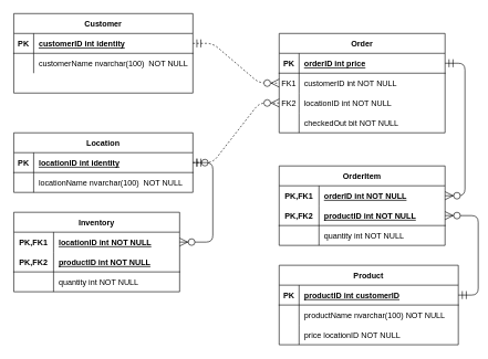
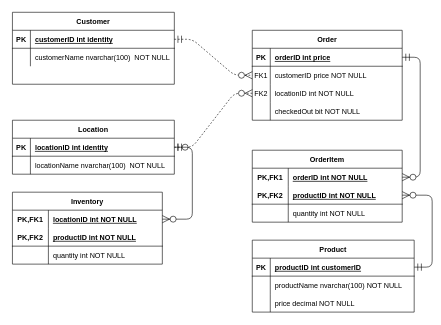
  <mxCell id="0" />
  <mxCell id="1" parent="0" />
  <mxCell id="2" value="Order" style="shape=table;startSize=30;container=1;collapsible=1;childLayout=tableLayout;fixedRows=1;rowLines=0;fontStyle=1;align=center;resizeLast=1;" parent="1" vertex="1"><mxGeometry x="420" y="50" width="250" height="150" as="geometry" /></mxCell>
  <mxCell id="3" value="" style="shape=partialRectangle;collapsible=0;dropTarget=0;pointerEvents=0;fillColor=none;points=[[0,0.5],[1,0.5]];portConstraint=eastwest;top=0;left=0;right=0;bottom=1;" parent="2" vertex="1"><mxGeometry y="30" width="250" height="30" as="geometry" /></mxCell>
  <mxCell id="4" value="PK" style="shape=partialRectangle;overflow=hidden;connectable=0;fillColor=none;top=0;left=0;bottom=0;right=0;fontStyle=1;" parent="3" vertex="1"><mxGeometry width="30" height="30" as="geometry" /></mxCell>
  <mxCell id="5" value="orderID int price" style="shape=partialRectangle;overflow=hidden;connectable=0;fillColor=none;top=0;left=0;bottom=0;right=0;align=left;spacingLeft=6;fontStyle=5;" parent="3" vertex="1"><mxGeometry x="30" width="220" height="30" as="geometry" /></mxCell>
  <mxCell id="6" value="" style="shape=partialRectangle;collapsible=0;dropTarget=0;pointerEvents=0;fillColor=none;points=[[0,0.5],[1,0.5]];portConstraint=eastwest;top=0;left=0;right=0;bottom=0;" parent="2" vertex="1"><mxGeometry y="60" width="250" height="30" as="geometry" /></mxCell>
  <mxCell id="7" value="FK1" style="shape=partialRectangle;overflow=hidden;connectable=0;fillColor=none;top=0;left=0;bottom=0;right=0;" parent="6" vertex="1"><mxGeometry width="30" height="30" as="geometry" /></mxCell>
- <mxCell id="8" value="customerID int NOT NULL" style="shape=partialRectangle;overflow=hidden;connectable=0;fillColor=none;top=0;left=0;bottom=0;right=0;align=left;spacingLeft=6;" parent="6" vertex="1"><mxGeometry x="30" width="220" height="30" as="geometry" /></mxCell>
+ <mxCell id="8" value="customerID price NOT NULL" style="shape=partialRectangle;overflow=hidden;connectable=0;fillColor=none;top=0;left=0;bottom=0;right=0;align=left;spacingLeft=6;" parent="6" vertex="1"><mxGeometry x="30" width="220" height="30" as="geometry" /></mxCell>
  <mxCell id="9" value="" style="shape=partialRectangle;collapsible=0;dropTarget=0;pointerEvents=0;fillColor=none;points=[[0,0.5],[1,0.5]];portConstraint=eastwest;top=0;left=0;right=0;bottom=0;" parent="2" vertex="1"><mxGeometry y="90" width="250" height="30" as="geometry" /></mxCell>
  <mxCell id="10" value="FK2" style="shape=partialRectangle;overflow=hidden;connectable=0;fillColor=none;top=0;left=0;bottom=0;right=0;" parent="9" vertex="1"><mxGeometry width="30" height="30" as="geometry" /></mxCell>
  <mxCell id="11" value="locationID int NOT NULL" style="shape=partialRectangle;overflow=hidden;connectable=0;fillColor=none;top=0;left=0;bottom=0;right=0;align=left;spacingLeft=6;" parent="9" vertex="1"><mxGeometry x="30" width="220" height="30" as="geometry" /></mxCell>
  <mxCell id="12" value="" style="shape=partialRectangle;collapsible=0;dropTarget=0;pointerEvents=0;fillColor=none;points=[[0,0.5],[1,0.5]];portConstraint=eastwest;top=0;left=0;right=0;bottom=0;" parent="2" vertex="1"><mxGeometry y="120" width="250" height="30" as="geometry" /></mxCell>
  <mxCell id="13" value="" style="shape=partialRectangle;overflow=hidden;connectable=0;fillColor=none;top=0;left=0;bottom=0;right=0;" parent="12" vertex="1"><mxGeometry width="30" height="30" as="geometry" /></mxCell>
  <mxCell id="14" value="checkedOut bit NOT NULL" style="shape=partialRectangle;overflow=hidden;connectable=0;fillColor=none;top=0;left=0;bottom=0;right=0;align=left;spacingLeft=6;" parent="12" vertex="1"><mxGeometry x="30" width="220" height="30" as="geometry" /></mxCell>
  <mxCell id="15" value="Customer" style="shape=table;startSize=30;container=1;collapsible=1;childLayout=tableLayout;fixedRows=1;rowLines=0;fontStyle=1;align=center;resizeLast=1;" parent="1" vertex="1"><mxGeometry x="20" y="20" width="270" height="120" as="geometry" /></mxCell>
  <mxCell id="16" value="" style="shape=partialRectangle;collapsible=0;dropTarget=0;pointerEvents=0;fillColor=none;points=[[0,0.5],[1,0.5]];portConstraint=eastwest;top=0;left=0;right=0;bottom=1;" parent="15" vertex="1"><mxGeometry y="30" width="270" height="30" as="geometry" /></mxCell>
  <mxCell id="17" value="PK" style="shape=partialRectangle;overflow=hidden;connectable=0;fillColor=none;top=0;left=0;bottom=0;right=0;fontStyle=1;" parent="16" vertex="1"><mxGeometry width="30" height="30" as="geometry" /></mxCell>
  <mxCell id="18" value="customerID int identity" style="shape=partialRectangle;overflow=hidden;connectable=0;fillColor=none;top=0;left=0;bottom=0;right=0;align=left;spacingLeft=6;fontStyle=5;" parent="16" vertex="1"><mxGeometry x="30" width="240" height="30" as="geometry" /></mxCell>
  <mxCell id="19" value="" style="shape=partialRectangle;collapsible=0;dropTarget=0;pointerEvents=0;fillColor=none;points=[[0,0.5],[1,0.5]];portConstraint=eastwest;top=0;left=0;right=0;bottom=0;" parent="15" vertex="1"><mxGeometry y="60" width="270" height="30" as="geometry" /></mxCell>
  <mxCell id="20" value="" style="shape=partialRectangle;overflow=hidden;connectable=0;fillColor=none;top=0;left=0;bottom=0;right=0;" parent="19" vertex="1"><mxGeometry width="30" height="30" as="geometry" /></mxCell>
  <mxCell id="21" value="customerName nvarchar(100)  NOT NULL" style="shape=partialRectangle;overflow=hidden;connectable=0;fillColor=none;top=0;left=0;bottom=0;right=0;align=left;spacingLeft=6;" parent="19" vertex="1"><mxGeometry x="30" width="240" height="30" as="geometry" /></mxCell>
  <mxCell id="22" value="" style="shape=partialRectangle;collapsible=0;dropTarget=0;pointerEvents=0;fillColor=none;points=[[0,0.5],[1,0.5]];portConstraint=eastwest;top=0;left=0;right=0;bottom=0;" vertex="1" parent="15"><mxGeometry y="90" width="270" height="30" as="geometry" /></mxCell>
  <mxCell id="23" value="" style="shape=partialRectangle;overflow=hidden;connectable=0;fillColor=none;top=0;left=0;bottom=0;right=0;" vertex="1" parent="22"><mxGeometry width="30" height="30" as="geometry" /></mxCell>
  <mxCell id="24" value="" style="edgeStyle=entityRelationEdgeStyle;fontSize=12;html=1;endArrow=ERzeroToMany;startArrow=ERmandOne;entryX=0;entryY=0.5;entryDx=0;entryDy=0;exitX=1;exitY=0.5;exitDx=0;exitDy=0;dashed=1;endSize=10;startSize=10;" parent="1" source="16" target="6" edge="1"><mxGeometry width="100" height="100" relative="1" as="geometry"><mxPoint x="270" y="250" as="sourcePoint" /><mxPoint x="370" y="150" as="targetPoint" /></mxGeometry></mxCell>
  <mxCell id="25" value="OrderItem" style="shape=table;startSize=30;container=1;collapsible=1;childLayout=tableLayout;fixedRows=1;rowLines=0;fontStyle=1;align=center;resizeLast=1;fillColor=none;" parent="1" vertex="1"><mxGeometry x="420" y="250" width="250" height="120" as="geometry" /></mxCell>
  <mxCell id="26" value="" style="shape=partialRectangle;collapsible=0;dropTarget=0;pointerEvents=0;fillColor=none;top=0;left=0;bottom=0;right=0;points=[[0,0.5],[1,0.5]];portConstraint=eastwest;" parent="25" vertex="1"><mxGeometry y="30" width="250" height="30" as="geometry" /></mxCell>
  <mxCell id="27" value="PK,FK1" style="shape=partialRectangle;connectable=0;fillColor=none;top=0;left=0;bottom=0;right=0;fontStyle=1;overflow=hidden;" parent="26" vertex="1"><mxGeometry width="60" height="30" as="geometry" /></mxCell>
  <mxCell id="28" value="orderID int NOT NULL" style="shape=partialRectangle;connectable=0;fillColor=none;top=0;left=0;bottom=0;right=0;align=left;spacingLeft=6;fontStyle=5;overflow=hidden;" parent="26" vertex="1"><mxGeometry x="60" width="190" height="30" as="geometry" /></mxCell>
  <mxCell id="29" value="" style="shape=partialRectangle;collapsible=0;dropTarget=0;pointerEvents=0;fillColor=none;top=0;left=0;bottom=1;right=0;points=[[0,0.5],[1,0.5]];portConstraint=eastwest;" parent="25" vertex="1"><mxGeometry y="60" width="250" height="30" as="geometry" /></mxCell>
  <mxCell id="30" value="PK,FK2" style="shape=partialRectangle;connectable=0;fillColor=none;top=0;left=0;bottom=0;right=0;fontStyle=1;overflow=hidden;" parent="29" vertex="1"><mxGeometry width="60" height="30" as="geometry" /></mxCell>
  <mxCell id="31" value="productID int NOT NULL" style="shape=partialRectangle;connectable=0;fillColor=none;top=0;left=0;bottom=0;right=0;align=left;spacingLeft=6;fontStyle=5;overflow=hidden;" parent="29" vertex="1"><mxGeometry x="60" width="190" height="30" as="geometry" /></mxCell>
  <mxCell id="32" value="" style="shape=partialRectangle;collapsible=0;dropTarget=0;pointerEvents=0;fillColor=none;top=0;left=0;bottom=0;right=0;points=[[0,0.5],[1,0.5]];portConstraint=eastwest;" parent="25" vertex="1"><mxGeometry y="90" width="250" height="30" as="geometry" /></mxCell>
  <mxCell id="33" value="" style="shape=partialRectangle;connectable=0;fillColor=none;top=0;left=0;bottom=0;right=0;editable=1;overflow=hidden;" parent="32" vertex="1"><mxGeometry width="60" height="30" as="geometry" /></mxCell>
  <mxCell id="34" value="quantity int NOT NULL" style="shape=partialRectangle;connectable=0;fillColor=none;top=0;left=0;bottom=0;right=0;align=left;spacingLeft=6;overflow=hidden;" parent="32" vertex="1"><mxGeometry x="60" width="190" height="30" as="geometry" /></mxCell>
  <mxCell id="35" value="" style="edgeStyle=entityRelationEdgeStyle;fontSize=12;html=1;endArrow=ERzeroToMany;startArrow=ERmandOne;entryX=1;entryY=0.5;entryDx=0;entryDy=0;exitX=1;exitY=0.5;exitDx=0;exitDy=0;endSize=10;startSize=10;" parent="1" source="3" target="26" edge="1"><mxGeometry width="100" height="100" relative="1" as="geometry"><mxPoint x="590" y="200" as="sourcePoint" /><mxPoint x="720" y="200" as="targetPoint" /></mxGeometry></mxCell>
  <mxCell id="36" value="Location" style="shape=table;startSize=30;container=1;collapsible=1;childLayout=tableLayout;fixedRows=1;rowLines=0;fontStyle=1;align=center;resizeLast=1;" parent="1" vertex="1"><mxGeometry x="20" y="200" width="270" height="90" as="geometry" /></mxCell>
  <mxCell id="37" value="" style="shape=partialRectangle;collapsible=0;dropTarget=0;pointerEvents=0;fillColor=none;points=[[0,0.5],[1,0.5]];portConstraint=eastwest;top=0;left=0;right=0;bottom=1;" parent="36" vertex="1"><mxGeometry y="30" width="270" height="30" as="geometry" /></mxCell>
  <mxCell id="38" value="PK" style="shape=partialRectangle;overflow=hidden;connectable=0;fillColor=none;top=0;left=0;bottom=0;right=0;fontStyle=1;" parent="37" vertex="1"><mxGeometry width="30" height="30" as="geometry" /></mxCell>
  <mxCell id="39" value="locationID int identity" style="shape=partialRectangle;overflow=hidden;connectable=0;fillColor=none;top=0;left=0;bottom=0;right=0;align=left;spacingLeft=6;fontStyle=5;" parent="37" vertex="1"><mxGeometry x="30" width="240" height="30" as="geometry" /></mxCell>
  <mxCell id="40" value="" style="shape=partialRectangle;collapsible=0;dropTarget=0;pointerEvents=0;fillColor=none;points=[[0,0.5],[1,0.5]];portConstraint=eastwest;top=0;left=0;right=0;bottom=0;" parent="36" vertex="1"><mxGeometry y="60" width="270" height="30" as="geometry" /></mxCell>
  <mxCell id="41" value="" style="shape=partialRectangle;overflow=hidden;connectable=0;fillColor=none;top=0;left=0;bottom=0;right=0;" parent="40" vertex="1"><mxGeometry width="30" height="30" as="geometry" /></mxCell>
  <mxCell id="42" value="locationName nvarchar(100)  NOT NULL" style="shape=partialRectangle;overflow=hidden;connectable=0;fillColor=none;top=0;left=0;bottom=0;right=0;align=left;spacingLeft=6;" parent="40" vertex="1"><mxGeometry x="30" width="240" height="30" as="geometry" /></mxCell>
  <mxCell id="43" value="" style="edgeStyle=entityRelationEdgeStyle;fontSize=12;html=1;endArrow=ERzeroToMany;startArrow=ERzeroToOne;entryX=0;entryY=0.5;entryDx=0;entryDy=0;dashed=1;endSize=10;startSize=10;" parent="1" source="37" target="9" edge="1"><mxGeometry width="100" height="100" relative="1" as="geometry"><mxPoint x="340" y="220" as="sourcePoint" /><mxPoint x="390" y="160" as="targetPoint" /></mxGeometry></mxCell>
  <mxCell id="44" value="Product" style="shape=table;startSize=30;container=1;collapsible=1;childLayout=tableLayout;fixedRows=1;rowLines=0;fontStyle=1;align=center;resizeLast=1;fillColor=none;" parent="1" vertex="1"><mxGeometry x="420" y="400" width="270" height="120" as="geometry" /></mxCell>
  <mxCell id="45" value="" style="shape=partialRectangle;collapsible=0;dropTarget=0;pointerEvents=0;fillColor=none;top=0;left=0;bottom=1;right=0;points=[[0,0.5],[1,0.5]];portConstraint=eastwest;" parent="44" vertex="1"><mxGeometry y="30" width="270" height="30" as="geometry" /></mxCell>
  <mxCell id="46" value="PK" style="shape=partialRectangle;connectable=0;fillColor=none;top=0;left=0;bottom=0;right=0;fontStyle=1;overflow=hidden;" parent="45" vertex="1"><mxGeometry width="30" height="30" as="geometry" /></mxCell>
  <mxCell id="47" value="productID int customerID" style="shape=partialRectangle;connectable=0;fillColor=none;top=0;left=0;bottom=0;right=0;align=left;spacingLeft=6;fontStyle=5;overflow=hidden;" parent="45" vertex="1"><mxGeometry x="30" width="240" height="30" as="geometry" /></mxCell>
  <mxCell id="48" value="" style="shape=partialRectangle;collapsible=0;dropTarget=0;pointerEvents=0;fillColor=none;top=0;left=0;bottom=0;right=0;points=[[0,0.5],[1,0.5]];portConstraint=eastwest;" parent="44" vertex="1"><mxGeometry y="60" width="270" height="30" as="geometry" /></mxCell>
  <mxCell id="49" value="" style="shape=partialRectangle;connectable=0;fillColor=none;top=0;left=0;bottom=0;right=0;editable=1;overflow=hidden;" parent="48" vertex="1"><mxGeometry width="30" height="30" as="geometry" /></mxCell>
  <mxCell id="50" value="productName nvarchar(100) NOT NULL" style="shape=partialRectangle;connectable=0;fillColor=none;top=0;left=0;bottom=0;right=0;align=left;spacingLeft=6;overflow=hidden;" parent="48" vertex="1"><mxGeometry x="30" width="240" height="30" as="geometry" /></mxCell>
  <mxCell id="51" value="" style="shape=partialRectangle;collapsible=0;dropTarget=0;pointerEvents=0;fillColor=none;top=0;left=0;bottom=0;right=0;points=[[0,0.5],[1,0.5]];portConstraint=eastwest;" parent="44" vertex="1"><mxGeometry y="90" width="270" height="30" as="geometry" /></mxCell>
  <mxCell id="52" value="" style="shape=partialRectangle;connectable=0;fillColor=none;top=0;left=0;bottom=0;right=0;editable=1;overflow=hidden;" parent="51" vertex="1"><mxGeometry width="30" height="30" as="geometry" /></mxCell>
- <mxCell id="53" value="price locationID NOT NULL" style="shape=partialRectangle;connectable=0;fillColor=none;top=0;left=0;bottom=0;right=0;align=left;spacingLeft=6;overflow=hidden;" parent="51" vertex="1"><mxGeometry x="30" width="240" height="30" as="geometry" /></mxCell>
+ <mxCell id="53" value="price decimal NOT NULL" style="shape=partialRectangle;connectable=0;fillColor=none;top=0;left=0;bottom=0;right=0;align=left;spacingLeft=6;overflow=hidden;" parent="51" vertex="1"><mxGeometry x="30" width="240" height="30" as="geometry" /></mxCell>
  <mxCell id="54" value="" style="edgeStyle=entityRelationEdgeStyle;fontSize=12;html=1;endArrow=ERzeroToMany;startArrow=ERmandOne;entryX=1;entryY=0.5;entryDx=0;entryDy=0;endSize=10;startSize=10;" parent="1" target="29" edge="1"><mxGeometry width="100" height="100" relative="1" as="geometry"><mxPoint x="690" y="445" as="sourcePoint" /><mxPoint x="680" y="305" as="targetPoint" /></mxGeometry></mxCell>
  <mxCell id="55" value="Inventory" style="shape=table;startSize=30;container=1;collapsible=1;childLayout=tableLayout;fixedRows=1;rowLines=0;fontStyle=1;align=center;resizeLast=1;fillColor=none;" parent="1" vertex="1"><mxGeometry x="20" y="320" width="250" height="120" as="geometry" /></mxCell>
  <mxCell id="56" value="" style="shape=partialRectangle;collapsible=0;dropTarget=0;pointerEvents=0;fillColor=none;top=0;left=0;bottom=0;right=0;points=[[0,0.5],[1,0.5]];portConstraint=eastwest;" parent="55" vertex="1"><mxGeometry y="30" width="250" height="30" as="geometry" /></mxCell>
  <mxCell id="57" value="PK,FK1" style="shape=partialRectangle;connectable=0;fillColor=none;top=0;left=0;bottom=0;right=0;fontStyle=1;overflow=hidden;" parent="56" vertex="1"><mxGeometry width="60" height="30" as="geometry" /></mxCell>
  <mxCell id="58" value="locationID int NOT NULL" style="shape=partialRectangle;connectable=0;fillColor=none;top=0;left=0;bottom=0;right=0;align=left;spacingLeft=6;fontStyle=5;overflow=hidden;" parent="56" vertex="1"><mxGeometry x="60" width="190" height="30" as="geometry" /></mxCell>
  <mxCell id="59" value="" style="shape=partialRectangle;collapsible=0;dropTarget=0;pointerEvents=0;fillColor=none;top=0;left=0;bottom=1;right=0;points=[[0,0.5],[1,0.5]];portConstraint=eastwest;" parent="55" vertex="1"><mxGeometry y="60" width="250" height="30" as="geometry" /></mxCell>
  <mxCell id="60" value="PK,FK2" style="shape=partialRectangle;connectable=0;fillColor=none;top=0;left=0;bottom=0;right=0;fontStyle=1;overflow=hidden;" parent="59" vertex="1"><mxGeometry width="60" height="30" as="geometry" /></mxCell>
  <mxCell id="61" value="productID int NOT NULL" style="shape=partialRectangle;connectable=0;fillColor=none;top=0;left=0;bottom=0;right=0;align=left;spacingLeft=6;fontStyle=5;overflow=hidden;" parent="59" vertex="1"><mxGeometry x="60" width="190" height="30" as="geometry" /></mxCell>
  <mxCell id="62" value="" style="shape=partialRectangle;collapsible=0;dropTarget=0;pointerEvents=0;fillColor=none;top=0;left=0;bottom=0;right=0;points=[[0,0.5],[1,0.5]];portConstraint=eastwest;" parent="55" vertex="1"><mxGeometry y="90" width="250" height="30" as="geometry" /></mxCell>
  <mxCell id="63" value="" style="shape=partialRectangle;connectable=0;fillColor=none;top=0;left=0;bottom=0;right=0;editable=1;overflow=hidden;" parent="62" vertex="1"><mxGeometry width="60" height="30" as="geometry" /></mxCell>
  <mxCell id="64" value="quantity int NOT NULL" style="shape=partialRectangle;connectable=0;fillColor=none;top=0;left=0;bottom=0;right=0;align=left;spacingLeft=6;overflow=hidden;" parent="62" vertex="1"><mxGeometry x="60" width="190" height="30" as="geometry" /></mxCell>
  <mxCell id="65" value="" style="edgeStyle=entityRelationEdgeStyle;fontSize=12;html=1;endArrow=ERzeroToMany;startArrow=ERmandOne;jumpStyle=none;sourcePerimeterSpacing=0;endSize=10;startSize=10;" parent="1" source="37" target="56" edge="1"><mxGeometry width="100" height="100" relative="1" as="geometry"><mxPoint x="-50" y="260" as="sourcePoint" /><mxPoint x="-10" y="395" as="targetPoint" /></mxGeometry></mxCell>
